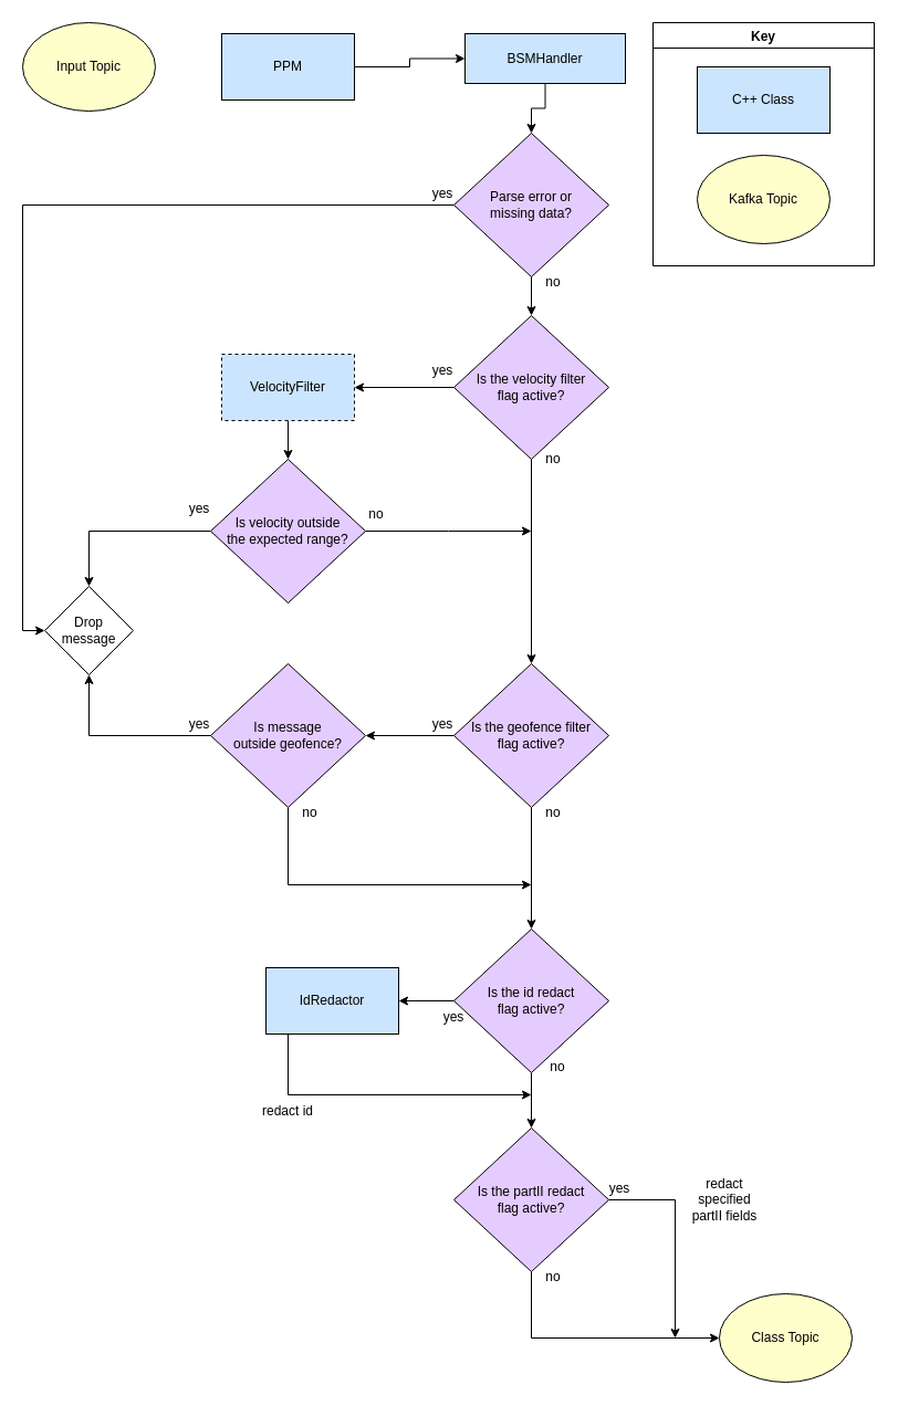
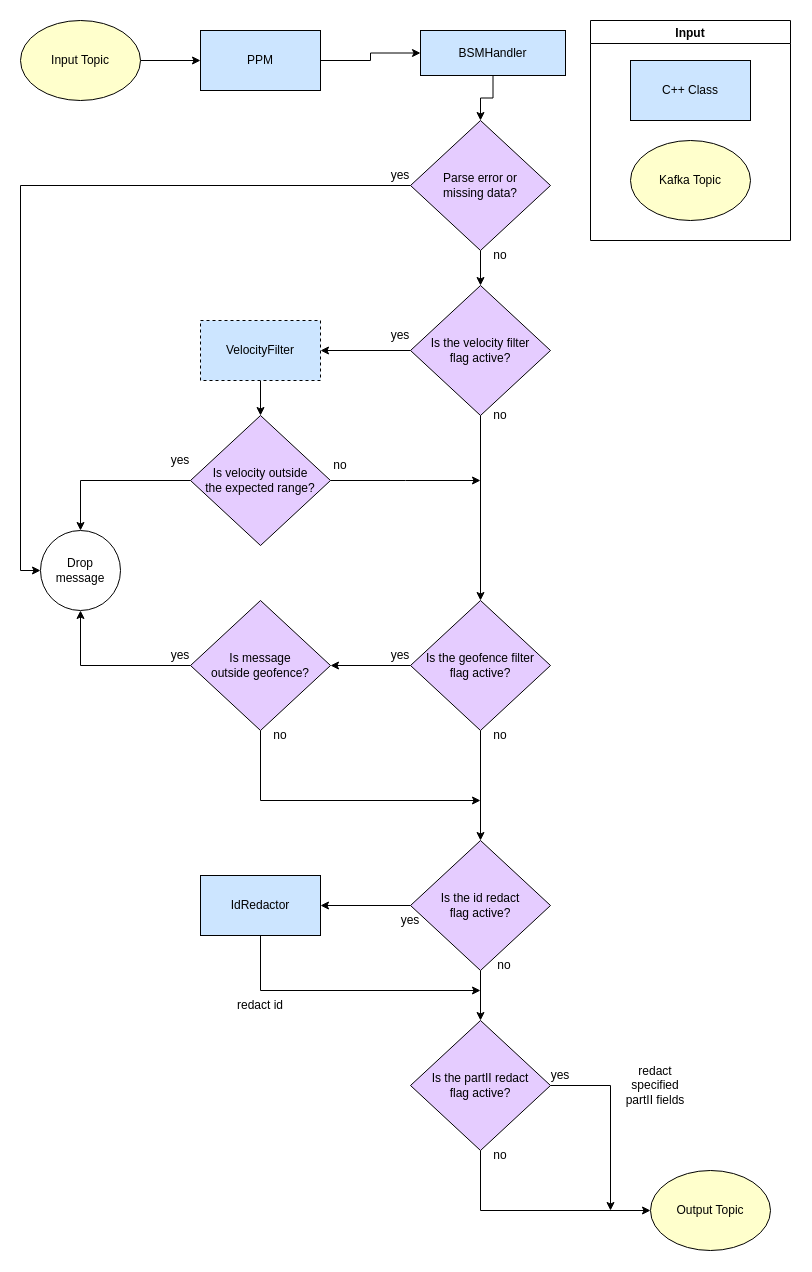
  <mxCell id="0" />
  <mxCell id="1" parent="0" />
  <mxCell id="2" style="edgeStyle=orthogonalEdgeStyle;rounded=0;orthogonalLoop=1;jettySize=auto;html=1;" parent="1" source="3" target="5" edge="1"><mxGeometry relative="1" as="geometry" /></mxCell>
  <mxCell id="3" value="PPM" style="rounded=0;whiteSpace=wrap;html=1;fillColor=#CCE5FF;" parent="1" vertex="1"><mxGeometry x="200" y="30" width="120" height="60" as="geometry" /></mxCell>
  <mxCell id="4" style="edgeStyle=orthogonalEdgeStyle;rounded=0;orthogonalLoop=1;jettySize=auto;html=1;" parent="1" source="5" target="46" edge="1"><mxGeometry relative="1" as="geometry" /></mxCell>
  <mxCell id="5" value="BSMHandler" style="rounded=0;whiteSpace=wrap;html=1;fillColor=#CCE5FF;" parent="1" vertex="1"><mxGeometry x="420" y="30" width="145" height="45" as="geometry" /></mxCell>
+ <mxCell id="6" style="edgeStyle=orthogonalEdgeStyle;rounded=0;orthogonalLoop=1;jettySize=auto;html=1;" parent="1" source="7" target="3" edge="1"><mxGeometry relative="1" as="geometry" /></mxCell>
  <mxCell id="7" value="Input Topic" style="ellipse;whiteSpace=wrap;html=1;fillColor=#FFFFCC;" parent="1" vertex="1"><mxGeometry x="20" y="20" width="120" height="80" as="geometry" /></mxCell>
- <mxCell id="8" value="Class Topic" style="ellipse;whiteSpace=wrap;html=1;fillColor=#FFFFCC;" parent="1" vertex="1"><mxGeometry x="650" y="1170" width="120" height="80" as="geometry" /></mxCell>
+ <mxCell id="8" value="Output Topic" style="ellipse;whiteSpace=wrap;html=1;fillColor=#FFFFCC;" parent="1" vertex="1"><mxGeometry x="650" y="1170" width="120" height="80" as="geometry" /></mxCell>
  <mxCell id="9" style="edgeStyle=orthogonalEdgeStyle;rounded=0;orthogonalLoop=1;jettySize=auto;html=1;" parent="1" source="11" target="13" edge="1"><mxGeometry relative="1" as="geometry" /></mxCell>
  <mxCell id="10" style="edgeStyle=orthogonalEdgeStyle;rounded=0;orthogonalLoop=1;jettySize=auto;html=1;" parent="1" source="11" target="38" edge="1"><mxGeometry relative="1" as="geometry" /></mxCell>
  <mxCell id="11" value="Is the velocity filter&lt;br&gt;flag active?" style="rhombus;whiteSpace=wrap;html=1;fillColor=#E5CCFF;" parent="1" vertex="1"><mxGeometry x="410" y="285" width="140" height="130" as="geometry" /></mxCell>
  <mxCell id="12" style="edgeStyle=orthogonalEdgeStyle;rounded=0;orthogonalLoop=1;jettySize=auto;html=1;" parent="1" source="13" target="29" edge="1"><mxGeometry relative="1" as="geometry" /></mxCell>
  <mxCell id="13" value="VelocityFilter" style="rounded=0;whiteSpace=wrap;html=1;fillColor=#CCE5FF;dashed=1;" parent="1" vertex="1"><mxGeometry x="200" y="320" width="120" height="60" as="geometry" /></mxCell>
  <mxCell id="14" style="edgeStyle=orthogonalEdgeStyle;rounded=0;orthogonalLoop=1;jettySize=auto;html=1;" parent="1" source="16" target="18" edge="1"><mxGeometry relative="1" as="geometry" /></mxCell>
  <mxCell id="15" style="edgeStyle=orthogonalEdgeStyle;rounded=0;orthogonalLoop=1;jettySize=auto;html=1;" parent="1" source="16" target="51" edge="1"><mxGeometry relative="1" as="geometry" /></mxCell>
  <mxCell id="16" value="Is the id redact&lt;br&gt;flag active?" style="rhombus;whiteSpace=wrap;html=1;fillColor=#E5CCFF;" parent="1" vertex="1"><mxGeometry x="410" y="840" width="140" height="130" as="geometry" /></mxCell>
  <mxCell id="17" style="edgeStyle=orthogonalEdgeStyle;rounded=0;orthogonalLoop=1;jettySize=auto;html=1;" parent="1" source="18" edge="1"><mxGeometry relative="1" as="geometry"><mxPoint x="480" y="990" as="targetPoint" /><Array as="points"><mxPoint x="260" y="990" /><mxPoint x="480" y="990" /></Array></mxGeometry></mxCell>
- <mxCell id="18" value="IdRedactor" style="rounded=0;whiteSpace=wrap;html=1;fillColor=#CCE5FF;" parent="1" vertex="1"><mxGeometry x="240" y="875" width="120" height="60" as="geometry" /></mxCell>
+ <mxCell id="18" value="IdRedactor" style="rounded=0;whiteSpace=wrap;html=1;fillColor=#CCE5FF;" parent="1" vertex="1"><mxGeometry x="200" y="875" width="120" height="60" as="geometry" /></mxCell>
  <mxCell id="19" value="redact id" style="text;html=1;strokeColor=none;fillColor=none;align=center;verticalAlign=middle;whiteSpace=wrap;rounded=0;" parent="1" vertex="1"><mxGeometry x="225" y="990" width="70" height="30" as="geometry" /></mxCell>
  <mxCell id="20" value="yes" style="text;html=1;strokeColor=none;fillColor=none;align=center;verticalAlign=middle;whiteSpace=wrap;rounded=0;" parent="1" vertex="1"><mxGeometry x="380" y="905" width="60" height="30" as="geometry" /></mxCell>
  <mxCell id="21" value="no" style="text;html=1;strokeColor=none;fillColor=none;align=center;verticalAlign=middle;whiteSpace=wrap;rounded=0;" parent="1" vertex="1"><mxGeometry x="474" y="950" width="60" height="30" as="geometry" /></mxCell>
  <mxCell id="22" value="yes" style="text;html=1;strokeColor=none;fillColor=none;align=center;verticalAlign=middle;whiteSpace=wrap;rounded=0;" parent="1" vertex="1"><mxGeometry x="370" y="320" width="60" height="30" as="geometry" /></mxCell>
  <mxCell id="23" value="no" style="text;html=1;strokeColor=none;fillColor=none;align=center;verticalAlign=middle;whiteSpace=wrap;rounded=0;" parent="1" vertex="1"><mxGeometry x="470" y="400" width="60" height="30" as="geometry" /></mxCell>
- <mxCell id="24" value="Key" style="swimlane;fillColor=#FFFFFF;" parent="1" vertex="1"><mxGeometry x="590" y="20" width="200" height="220" as="geometry" /></mxCell>
+ <mxCell id="24" value="Input" style="swimlane;fillColor=#FFFFFF;" parent="1" vertex="1"><mxGeometry x="590" y="20" width="200" height="220" as="geometry" /></mxCell>
  <mxCell id="25" value="C++ Class" style="rounded=0;whiteSpace=wrap;html=1;fillColor=#CCE5FF;" parent="24" vertex="1"><mxGeometry x="40" y="40" width="120" height="60" as="geometry" /></mxCell>
  <mxCell id="26" value="Kafka Topic" style="ellipse;whiteSpace=wrap;html=1;fillColor=#FFFFCC;" parent="24" vertex="1"><mxGeometry x="40" y="120" width="120" height="80" as="geometry" /></mxCell>
  <mxCell id="27" style="edgeStyle=orthogonalEdgeStyle;rounded=0;orthogonalLoop=1;jettySize=auto;html=1;" parent="1" source="29" edge="1"><mxGeometry relative="1" as="geometry"><mxPoint x="480" y="480" as="targetPoint" /></mxGeometry></mxCell>
  <mxCell id="28" style="edgeStyle=orthogonalEdgeStyle;rounded=0;orthogonalLoop=1;jettySize=auto;html=1;entryX=0.5;entryY=0;entryDx=0;entryDy=0;" parent="1" source="29" target="30" edge="1"><mxGeometry relative="1" as="geometry" /></mxCell>
  <mxCell id="29" value="Is velocity outside&lt;br&gt;the expected range?" style="rhombus;whiteSpace=wrap;html=1;fillColor=#E5CCFF;" parent="1" vertex="1"><mxGeometry x="190" y="415" width="140" height="130" as="geometry" /></mxCell>
- <mxCell id="30" value="Drop message" style="rhombus;whiteSpace=wrap;html=1;aspect=fixed;" parent="1" vertex="1"><mxGeometry x="40" y="530" width="80" height="80" as="geometry" /></mxCell>
+ <mxCell id="30" value="Drop message" style="ellipse;whiteSpace=wrap;html=1;aspect=fixed;" parent="1" vertex="1"><mxGeometry x="40" y="530" width="80" height="80" as="geometry" /></mxCell>
  <mxCell id="31" value="yes" style="text;html=1;strokeColor=none;fillColor=none;align=center;verticalAlign=middle;whiteSpace=wrap;rounded=0;" parent="1" vertex="1"><mxGeometry x="150" y="445" width="60" height="30" as="geometry" /></mxCell>
  <mxCell id="32" value="no" style="text;html=1;strokeColor=none;fillColor=none;align=center;verticalAlign=middle;whiteSpace=wrap;rounded=0;" parent="1" vertex="1"><mxGeometry x="310" y="450" width="60" height="30" as="geometry" /></mxCell>
  <mxCell id="33" style="edgeStyle=orthogonalEdgeStyle;rounded=0;orthogonalLoop=1;jettySize=auto;html=1;" parent="1" source="35" edge="1"><mxGeometry relative="1" as="geometry"><mxPoint x="480" y="800" as="targetPoint" /><Array as="points"><mxPoint x="260" y="800" /></Array></mxGeometry></mxCell>
  <mxCell id="34" style="edgeStyle=orthogonalEdgeStyle;rounded=0;orthogonalLoop=1;jettySize=auto;html=1;exitX=0;exitY=0.5;exitDx=0;exitDy=0;entryX=0.5;entryY=1;entryDx=0;entryDy=0;" parent="1" source="35" target="30" edge="1"><mxGeometry relative="1" as="geometry" /></mxCell>
  <mxCell id="35" value="Is message&lt;br&gt;outside geofence?" style="rhombus;whiteSpace=wrap;html=1;fillColor=#E5CCFF;" parent="1" vertex="1"><mxGeometry x="190" y="600" width="140" height="130" as="geometry" /></mxCell>
  <mxCell id="36" style="edgeStyle=orthogonalEdgeStyle;rounded=0;orthogonalLoop=1;jettySize=auto;html=1;" parent="1" source="38" target="35" edge="1"><mxGeometry relative="1" as="geometry" /></mxCell>
  <mxCell id="37" style="edgeStyle=orthogonalEdgeStyle;rounded=0;orthogonalLoop=1;jettySize=auto;html=1;" parent="1" source="38" target="16" edge="1"><mxGeometry relative="1" as="geometry" /></mxCell>
  <mxCell id="38" value="Is the geofence filter&lt;br&gt;flag active?" style="rhombus;whiteSpace=wrap;html=1;fillColor=#E5CCFF;" parent="1" vertex="1"><mxGeometry x="410" y="600" width="140" height="130" as="geometry" /></mxCell>
  <mxCell id="39" style="edgeStyle=orthogonalEdgeStyle;rounded=0;orthogonalLoop=1;jettySize=auto;html=1;exitX=0.5;exitY=1;exitDx=0;exitDy=0;" parent="1" source="31" target="31" edge="1"><mxGeometry relative="1" as="geometry" /></mxCell>
  <mxCell id="40" value="yes" style="text;html=1;strokeColor=none;fillColor=none;align=center;verticalAlign=middle;whiteSpace=wrap;rounded=0;" parent="1" vertex="1"><mxGeometry x="370" y="640" width="60" height="30" as="geometry" /></mxCell>
  <mxCell id="41" value="no" style="text;html=1;strokeColor=none;fillColor=none;align=center;verticalAlign=middle;whiteSpace=wrap;rounded=0;" parent="1" vertex="1"><mxGeometry x="470" y="720" width="60" height="30" as="geometry" /></mxCell>
  <mxCell id="42" value="yes" style="text;html=1;strokeColor=none;fillColor=none;align=center;verticalAlign=middle;whiteSpace=wrap;rounded=0;" parent="1" vertex="1"><mxGeometry x="150" y="640" width="60" height="30" as="geometry" /></mxCell>
  <mxCell id="43" value="no" style="text;html=1;strokeColor=none;fillColor=none;align=center;verticalAlign=middle;whiteSpace=wrap;rounded=0;" parent="1" vertex="1"><mxGeometry x="250" y="720" width="60" height="30" as="geometry" /></mxCell>
  <mxCell id="44" style="edgeStyle=orthogonalEdgeStyle;rounded=0;orthogonalLoop=1;jettySize=auto;html=1;" parent="1" source="46" target="11" edge="1"><mxGeometry relative="1" as="geometry" /></mxCell>
  <mxCell id="45" style="edgeStyle=orthogonalEdgeStyle;rounded=0;orthogonalLoop=1;jettySize=auto;html=1;entryX=0;entryY=0.5;entryDx=0;entryDy=0;" parent="1" source="46" target="30" edge="1"><mxGeometry relative="1" as="geometry" /></mxCell>
  <mxCell id="46" value="Parse error or&lt;br&gt;missing data?" style="rhombus;whiteSpace=wrap;html=1;fillColor=#E5CCFF;" parent="1" vertex="1"><mxGeometry x="410" y="120" width="140" height="130" as="geometry" /></mxCell>
  <mxCell id="47" value="yes" style="text;html=1;strokeColor=none;fillColor=none;align=center;verticalAlign=middle;whiteSpace=wrap;rounded=0;" parent="1" vertex="1"><mxGeometry x="370" y="160" width="60" height="30" as="geometry" /></mxCell>
  <mxCell id="48" value="no" style="text;html=1;strokeColor=none;fillColor=none;align=center;verticalAlign=middle;whiteSpace=wrap;rounded=0;" parent="1" vertex="1"><mxGeometry x="470" y="240" width="60" height="30" as="geometry" /></mxCell>
  <mxCell id="49" style="edgeStyle=orthogonalEdgeStyle;rounded=0;orthogonalLoop=1;jettySize=auto;html=1;" parent="1" source="51" edge="1"><mxGeometry relative="1" as="geometry"><mxPoint x="610" y="1210" as="targetPoint" /><Array as="points"><mxPoint x="610" y="1085" /><mxPoint x="610" y="1210" /></Array></mxGeometry></mxCell>
  <mxCell id="50" style="edgeStyle=orthogonalEdgeStyle;rounded=0;orthogonalLoop=1;jettySize=auto;html=1;entryX=0;entryY=0.5;entryDx=0;entryDy=0;exitX=0.5;exitY=1;exitDx=0;exitDy=0;" parent="1" source="51" target="8" edge="1"><mxGeometry relative="1" as="geometry" /></mxCell>
  <mxCell id="51" value="Is the partII redact&lt;br&gt;flag active?" style="rhombus;whiteSpace=wrap;html=1;fillColor=#E5CCFF;" parent="1" vertex="1"><mxGeometry x="410" y="1020" width="140" height="130" as="geometry" /></mxCell>
  <mxCell id="52" value="redact specified partII fields" style="text;html=1;strokeColor=none;fillColor=none;align=center;verticalAlign=middle;whiteSpace=wrap;rounded=0;" parent="1" vertex="1"><mxGeometry x="620" y="1070" width="70" height="30" as="geometry" /></mxCell>
  <mxCell id="53" value="no" style="text;html=1;strokeColor=none;fillColor=none;align=center;verticalAlign=middle;whiteSpace=wrap;rounded=0;" parent="1" vertex="1"><mxGeometry x="470" y="1140" width="60" height="30" as="geometry" /></mxCell>
  <mxCell id="54" value="yes" style="text;html=1;strokeColor=none;fillColor=none;align=center;verticalAlign=middle;whiteSpace=wrap;rounded=0;" parent="1" vertex="1"><mxGeometry x="530" y="1060" width="60" height="30" as="geometry" /></mxCell>
